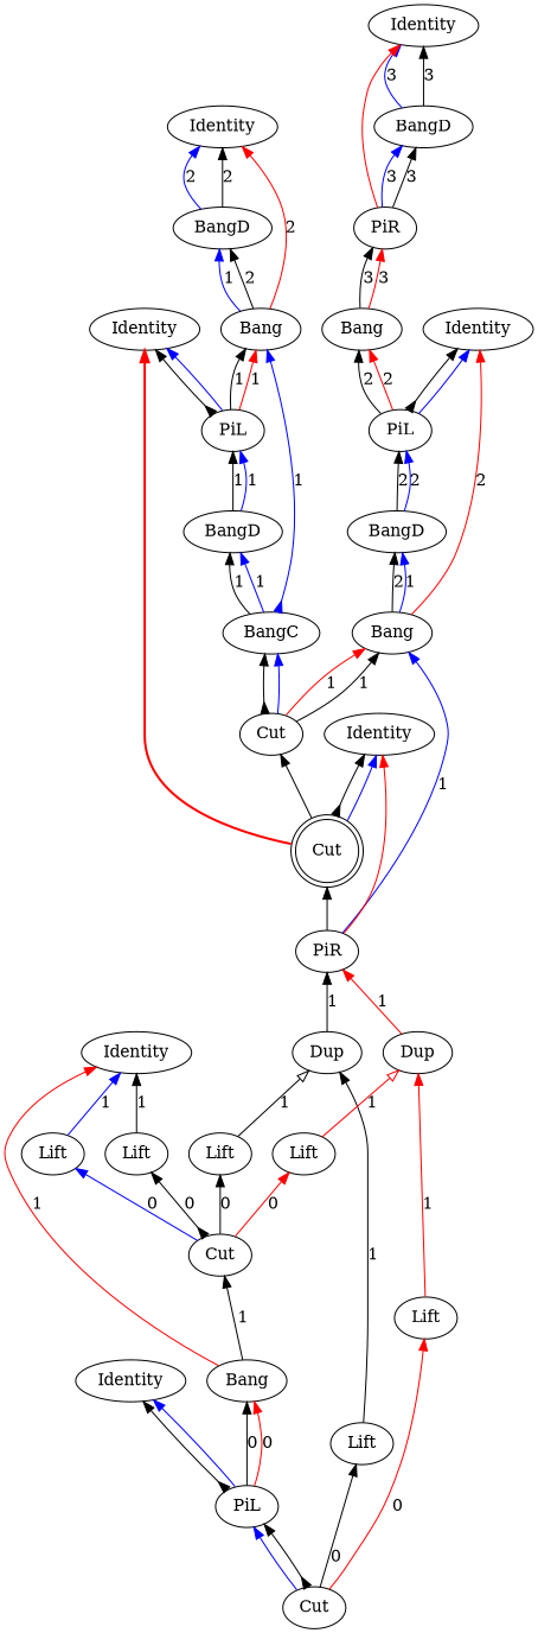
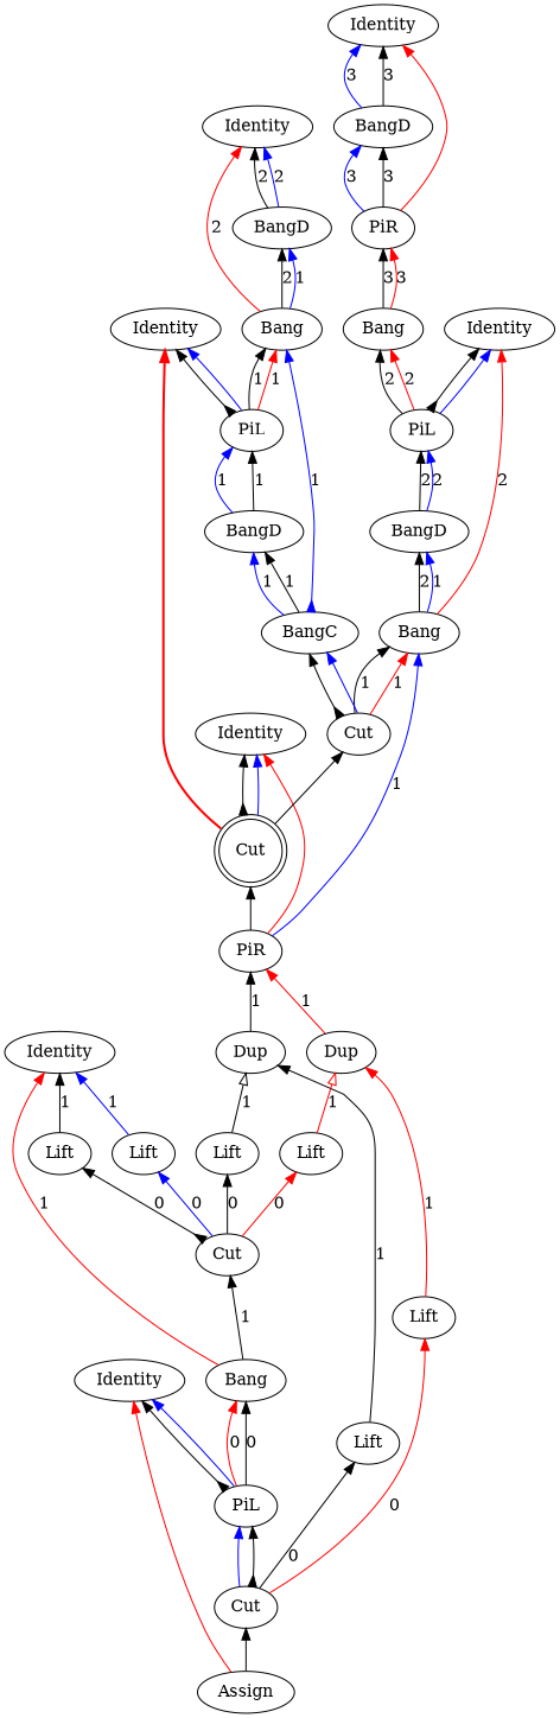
  digraph {
    rankdir=BT
    edge [arrowhead=normal arrowtail=none color=black dir=both weight=2]
    n1 [label=Identity]
    n2 [label=BangD]
    n3 [label=PiR]
    n4 [label=Bang]
    n5 [label=Identity]
    n6 [label=PiL]
    n7 [label=BangD]
    n8 [label=Bang]
    n9 [label=Identity]
    n10 [label=Identity]
    n11 [label=BangD]
    n12 [label=Bang]
    n13 [label=Identity]
    n14 [label=PiL]
    n15 [label=BangD]
    n16 [label=BangC]
    n17 [label=PiR]
    n18 [label=Cut shape=doublecircle]
    n19 [label=Identity]
    n20 [label=Identity]
    n21 [label=PiL]
    n22 [label=Bang]
+   n23 [label=Assign]
    n24 [label=Cut]
    n25 [label=Dup]
    n26 [label=Dup]
    n27 [label=Lift]
    n28 [label=Lift]
    n29 [label=Cut]
    n30 [label=Lift]
    n31 [label=Lift]
    n32 [label=Lift]
    n33 [label=Lift]
    n34 [label=Cut]
    n2 -> n1 [color=blue label=3]
    n2 -> n1 [label=3 weight=5]
    n3 -> n1 [color=red]
    n3 -> n2 [color=blue label=3]
    n3 -> n2 [label=3 weight=5]
    n4 -> n3 [label=3 weight=5]
    n4 -> n3 [color=red label=3]
    n6 -> n4 [label=2 weight=5]
    n6 -> n4 [color=red label=2]
    n6 -> n5 [arrowtail=inv weight=5]
    n6 -> n5 [color=blue]
    n7 -> n6 [label=2 weight=5]
    n7 -> n6 [color=blue label=2]
    n8 -> n5 [color=red label=2]
    n8 -> n7 [label=2 weight=5]
    n8 -> n7 [color=blue label=1]
    n11 -> n10 [color=blue label=2]
    n11 -> n10 [label=2 weight=5]
    n12 -> n10 [color=red label=2]
    n12 -> n11 [label=2 weight=5]
    n12 -> n11 [color=blue label=1]
    n14 -> n12 [label=1 weight=5]
    n14 -> n12 [color=red label=1]
    n14 -> n13 [arrowtail=inv weight=5]
    n14 -> n13 [color=blue]
    n15 -> n14 [color=blue label=1]
    n15 -> n14 [label=1 weight=5]
    n16 -> n12 [arrowtail=inv color=blue label=1]
    n16 -> n15 [label=1 weight=5]
    n16 -> n15 [color=blue label=1]
    n17 -> n8 [color=blue label=1]
    n17 -> n9 [color=red]
    n17 -> n18 [weight=5]
    n18 -> n9 [arrowtail=inv weight=5]
    n18 -> n9 [color=blue]
    n18 -> n13 [color=red penwidth=2]
    n18 -> n34 [weight=5]
    n21 -> n20 [arrowtail=inv weight=5]
    n21 -> n20 [color=blue]
    n21 -> n22 [label=0 weight=5]
    n21 -> n22 [color=red label=0]
    n22 -> n19 [color=red label=1]
    n22 -> n29 [label=1 weight=5]
+   n23 -> n20 [color=red]
+   n23 -> n24 [weight=5]
    n24 -> n21 [color=blue]
    n24 -> n21 [arrowtail=inv weight=5]
    n24 -> n27 [label=0 weight=5]
    n24 -> n28 [color=red label=0]
    n25 -> n17 [label=1 weight=5]
    n26 -> n17 [color=red label=1]
    n27 -> n25 [label=1 weight=5]
    n28 -> n26 [color=red label=1]
    n29 -> n30 [arrowtail=inv label=0 weight=5]
    n29 -> n31 [label=0 weight=5]
    n29 -> n32 [color=blue label=0]
    n29 -> n33 [color=red label=0]
    n30 -> n19 [label=1 weight=5]
    n31 -> n25 [arrowhead=onormal label=1 weight=5]
    n32 -> n19 [color=blue label=1]
    n33 -> n26 [arrowhead=onormal color=red label=1]
    n34 -> n8 [label=1 weight=5]
    n34 -> n8 [color=red label=1]
    n34 -> n16 [arrowtail=inv weight=5]
    n34 -> n16 [color=blue]
  }
